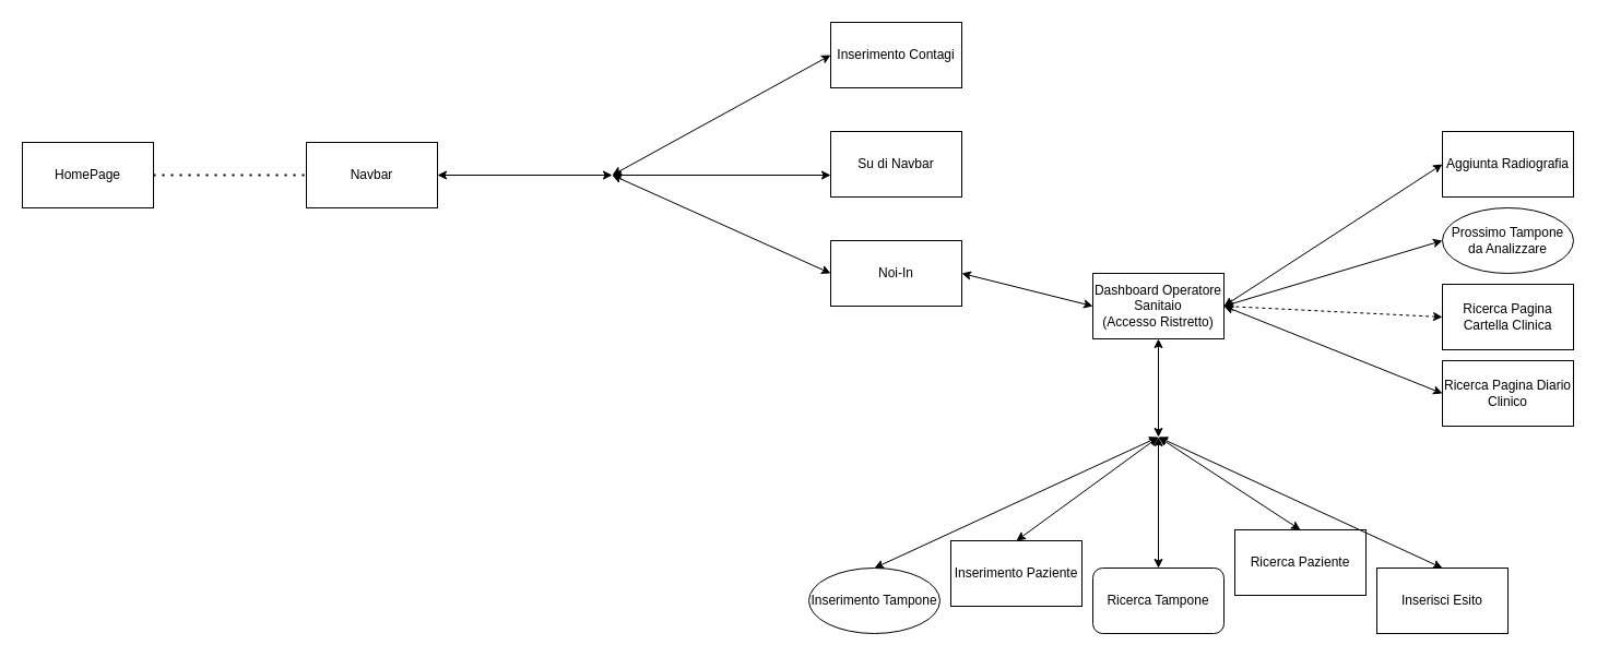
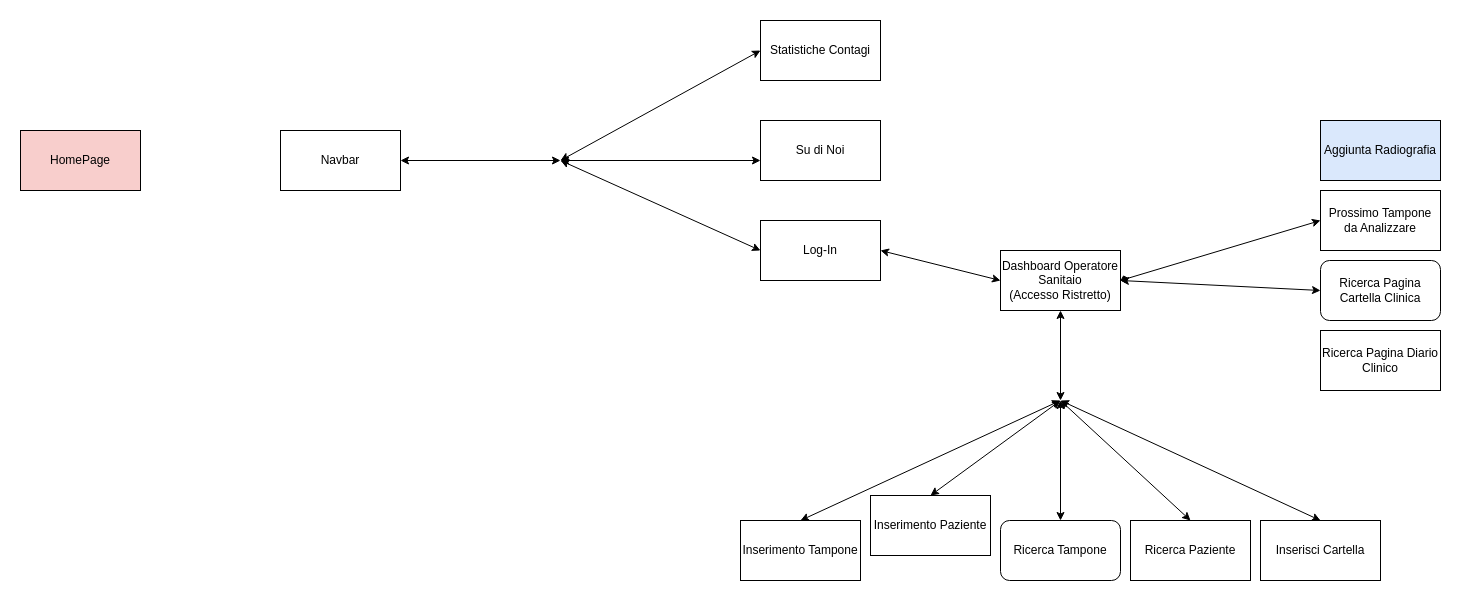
  <mxCell id="0" />
  <mxCell id="1" parent="0" />
  <mxCell id="2" value="Navbar" style="rounded=0;whiteSpace=wrap;html=1;" parent="1" vertex="1"><mxGeometry x="280" y="130" width="120" height="60" as="geometry" /></mxCell>
  <mxCell id="3" value="" style="endArrow=classic;startArrow=classic;html=1;exitX=1;exitY=0.5;exitDx=0;exitDy=0;" parent="1" source="2" edge="1"><mxGeometry width="50" height="50" relative="1" as="geometry"><mxPoint x="800" y="240" as="sourcePoint" /><mxPoint x="560" y="160" as="targetPoint" /></mxGeometry></mxCell>
  <mxCell id="4" value="" style="endArrow=classic;startArrow=classic;html=1;exitX=1;exitY=0.5;exitDx=0;exitDy=0;" parent="1" edge="1"><mxGeometry width="50" height="50" relative="1" as="geometry"><mxPoint x="560" y="160" as="sourcePoint" /><mxPoint x="760" y="50" as="targetPoint" /></mxGeometry></mxCell>
  <mxCell id="5" value="" style="endArrow=classic;startArrow=classic;html=1;exitX=1;exitY=0.5;exitDx=0;exitDy=0;" parent="1" edge="1"><mxGeometry width="50" height="50" relative="1" as="geometry"><mxPoint x="560" y="160" as="sourcePoint" /><mxPoint x="760" y="160" as="targetPoint" /></mxGeometry></mxCell>
  <mxCell id="6" value="" style="endArrow=classic;startArrow=classic;html=1;exitX=1;exitY=0.5;exitDx=0;exitDy=0;" parent="1" edge="1"><mxGeometry width="50" height="50" relative="1" as="geometry"><mxPoint x="560" y="160" as="sourcePoint" /><mxPoint x="760" y="250" as="targetPoint" /></mxGeometry></mxCell>
- <mxCell id="7" value="Inserimento Contagi" style="rounded=0;whiteSpace=wrap;html=1;" parent="1" vertex="1"><mxGeometry x="760" y="20" width="120" height="60" as="geometry" /></mxCell>
- <mxCell id="8" value="Su di Navbar" style="rounded=0;whiteSpace=wrap;html=1;" parent="1" vertex="1"><mxGeometry x="760" y="120" width="120" height="60" as="geometry" /></mxCell>
- <mxCell id="9" value="Noi-In" style="rounded=0;whiteSpace=wrap;html=1;" parent="1" vertex="1"><mxGeometry x="760" y="220" width="120" height="60" as="geometry" /></mxCell>
- <mxCell id="10" value="HomePage" style="rounded=0;whiteSpace=wrap;html=1;" parent="1" vertex="1"><mxGeometry x="20" y="130" width="120" height="60" as="geometry" /></mxCell>
- <mxCell id="11" value="" style="endArrow=none;dashed=1;html=1;dashPattern=1 3;strokeWidth=2;exitX=1;exitY=0.5;exitDx=0;exitDy=0;entryX=0;entryY=0.5;entryDx=0;entryDy=0;" parent="1" source="10" target="2" edge="1"><mxGeometry width="50" height="50" relative="1" as="geometry"><mxPoint x="360" y="230" as="sourcePoint" /><mxPoint x="410" y="180" as="targetPoint" /></mxGeometry></mxCell>
+ <mxCell id="7" value="Statistiche Contagi" style="rounded=0;whiteSpace=wrap;html=1;" parent="1" vertex="1"><mxGeometry x="760" y="20" width="120" height="60" as="geometry" /></mxCell>
+ <mxCell id="8" value="Su di Noi" style="rounded=0;whiteSpace=wrap;html=1;" parent="1" vertex="1"><mxGeometry x="760" y="120" width="120" height="60" as="geometry" /></mxCell>
+ <mxCell id="9" value="Log-In" style="rounded=0;whiteSpace=wrap;html=1;" parent="1" vertex="1"><mxGeometry x="760" y="220" width="120" height="60" as="geometry" /></mxCell>
+ <mxCell id="10" value="HomePage" style="rounded=0;whiteSpace=wrap;html=1;fillColor=#f8cecc;" parent="1" vertex="1"><mxGeometry x="20" y="130" width="120" height="60" as="geometry" /></mxCell>
  <mxCell id="12" value="" style="endArrow=classic;startArrow=classic;html=1;exitX=1;exitY=0.5;exitDx=0;exitDy=0;" parent="1" source="9" edge="1"><mxGeometry width="50" height="50" relative="1" as="geometry"><mxPoint x="930" y="290" as="sourcePoint" /><mxPoint x="1000" y="280" as="targetPoint" /></mxGeometry></mxCell>
  <mxCell id="13" value="Dashboard Operatore Sanitaio&lt;br&gt;(Accesso Ristretto)" style="rounded=0;whiteSpace=wrap;html=1;" parent="1" vertex="1"><mxGeometry x="1000" y="250" width="120" height="60" as="geometry" /></mxCell>
  <mxCell id="14" value="" style="endArrow=classic;startArrow=classic;html=1;exitX=0.5;exitY=1;exitDx=0;exitDy=0;" parent="1" source="13" edge="1"><mxGeometry width="50" height="50" relative="1" as="geometry"><mxPoint x="1070" y="340" as="sourcePoint" /><mxPoint x="1060" y="400" as="targetPoint" /></mxGeometry></mxCell>
  <mxCell id="15" value="" style="endArrow=classic;startArrow=classic;html=1;exitX=0.5;exitY=0;exitDx=0;exitDy=0;" parent="1" source="16" edge="1"><mxGeometry width="50" height="50" relative="1" as="geometry"><mxPoint x="860" y="510" as="sourcePoint" /><mxPoint x="1060" y="400" as="targetPoint" /></mxGeometry></mxCell>
- <mxCell id="16" value="Inserimento Tampone" style="ellipse;whiteSpace=wrap;html=1;" parent="1" vertex="1"><mxGeometry x="740" y="520" width="120" height="60" as="geometry" /></mxCell>
+ <mxCell id="16" value="Inserimento Tampone" style="rounded=0;whiteSpace=wrap;html=1;" parent="1" vertex="1"><mxGeometry x="740" y="520" width="120" height="60" as="geometry" /></mxCell>
  <mxCell id="17" value="" style="endArrow=classic;startArrow=classic;html=1;exitX=0.5;exitY=0;exitDx=0;exitDy=0;" parent="1" source="18" edge="1"><mxGeometry width="50" height="50" relative="1" as="geometry"><mxPoint x="950" y="520" as="sourcePoint" /><mxPoint x="1060" y="400" as="targetPoint" /></mxGeometry></mxCell>
  <mxCell id="18" value="Inserimento Paziente" style="rounded=0;whiteSpace=wrap;html=1;" parent="1" vertex="1"><mxGeometry x="870" y="495" width="120" height="60" as="geometry" /></mxCell>
  <mxCell id="19" value="Ricerca Tampone" style="whiteSpace=wrap;html=1;rounded=1;" parent="1" vertex="1"><mxGeometry x="1000" y="520" width="120" height="60" as="geometry" /></mxCell>
- <mxCell id="20" value="Ricerca Paziente" style="rounded=0;whiteSpace=wrap;html=1;" parent="1" vertex="1"><mxGeometry x="1130" y="485" width="120" height="60" as="geometry" /></mxCell>
- <mxCell id="21" value="Aggiunta Radiografia" style="rounded=0;whiteSpace=wrap;html=1;" parent="1" vertex="1"><mxGeometry x="1320" y="120" width="120" height="60" as="geometry" /></mxCell>
- <mxCell id="22" value="Prossimo Tampone da Analizzare" style="ellipse;whiteSpace=wrap;html=1;" parent="1" vertex="1"><mxGeometry x="1320" y="190" width="120" height="60" as="geometry" /></mxCell>
- <mxCell id="23" value="Ricerca Pagina Cartella Clinica" style="rounded=0;whiteSpace=wrap;html=1;" parent="1" vertex="1"><mxGeometry x="1320" y="260" width="120" height="60" as="geometry" /></mxCell>
+ <mxCell id="20" value="Ricerca Paziente" style="rounded=0;whiteSpace=wrap;html=1;" parent="1" vertex="1"><mxGeometry x="1130" y="520" width="120" height="60" as="geometry" /></mxCell>
+ <mxCell id="21" value="Aggiunta Radiografia" style="rounded=0;whiteSpace=wrap;html=1;fillColor=#dae8fc;" parent="1" vertex="1"><mxGeometry x="1320" y="120" width="120" height="60" as="geometry" /></mxCell>
+ <mxCell id="22" value="Prossimo Tampone da Analizzare" style="rounded=0;whiteSpace=wrap;html=1;" parent="1" vertex="1"><mxGeometry x="1320" y="190" width="120" height="60" as="geometry" /></mxCell>
+ <mxCell id="23" value="Ricerca Pagina Cartella Clinica" style="whiteSpace=wrap;html=1;rounded=1;" parent="1" vertex="1"><mxGeometry x="1320" y="260" width="120" height="60" as="geometry" /></mxCell>
  <mxCell id="24" value="Ricerca Pagina Diario Clinico" style="rounded=0;whiteSpace=wrap;html=1;" parent="1" vertex="1"><mxGeometry x="1320" y="330" width="120" height="60" as="geometry" /></mxCell>
  <mxCell id="25" value="" style="endArrow=classic;startArrow=classic;html=1;exitX=0.5;exitY=0;exitDx=0;exitDy=0;" parent="1" source="19" edge="1"><mxGeometry width="50" height="50" relative="1" as="geometry"><mxPoint x="1060" y="450" as="sourcePoint" /><mxPoint x="1060" y="400" as="targetPoint" /></mxGeometry></mxCell>
  <mxCell id="26" value="" style="endArrow=classic;startArrow=classic;html=1;exitX=0.5;exitY=0;exitDx=0;exitDy=0;" parent="1" source="20" edge="1"><mxGeometry width="50" height="50" relative="1" as="geometry"><mxPoint x="1200" y="450" as="sourcePoint" /><mxPoint x="1060" y="400" as="targetPoint" /></mxGeometry></mxCell>
- <mxCell id="27" value="" style="endArrow=classic;startArrow=classic;html=1;exitX=0;exitY=0.5;exitDx=0;exitDy=0;entryX=1;entryY=0.5;entryDx=0;entryDy=0;" parent="1" source="21" target="13" edge="1"><mxGeometry width="50" height="50" relative="1" as="geometry"><mxPoint x="1240" y="260" as="sourcePoint" /><mxPoint x="1240" y="350" as="targetPoint" /></mxGeometry></mxCell>
- <mxCell id="28" value="" style="endArrow=classic;startArrow=classic;html=1;exitX=0;exitY=0.5;exitDx=0;exitDy=0;entryX=1;entryY=0.5;entryDx=0;entryDy=0;" parent="1" source="22" target="13" edge="1"><mxGeometry width="50" height="50" relative="1" as="geometry"><mxPoint x="1320" y="215" as="sourcePoint" /><mxPoint x="1120" y="345" as="targetPoint" /></mxGeometry></mxCell>
- <mxCell id="29" value="" style="endArrow=classic;startArrow=classic;html=1;exitX=0;exitY=0.5;exitDx=0;exitDy=0;entryX=1;entryY=0.5;entryDx=0;entryDy=0;dashed=1;" parent="1" source="23" target="13" edge="1"><mxGeometry width="50" height="50" relative="1" as="geometry"><mxPoint x="1240" y="270" as="sourcePoint" /><mxPoint x="1040" y="330" as="targetPoint" /></mxGeometry></mxCell>
- <mxCell id="30" value="" style="endArrow=classic;startArrow=classic;html=1;exitX=0;exitY=0.5;exitDx=0;exitDy=0;entryX=1;entryY=0.5;entryDx=0;entryDy=0;" parent="1" source="24" target="13" edge="1"><mxGeometry width="50" height="50" relative="1" as="geometry"><mxPoint x="1200" y="330" as="sourcePoint" /><mxPoint x="1000" y="320" as="targetPoint" /></mxGeometry></mxCell>
- <mxCell id="31" value="Inserisci Esito" style="rounded=0;whiteSpace=wrap;html=1;" vertex="1" parent="1"><mxGeometry x="1260" y="520" width="120" height="60" as="geometry" /></mxCell>
+ <mxCell id="28" value="" style="endArrow=diamond;startArrow=classic;html=1;exitX=0;exitY=0.5;exitDx=0;exitDy=0;entryX=1;entryY=0.5;entryDx=0;entryDy=0;" parent="1" source="22" target="13" edge="1"><mxGeometry width="50" height="50" relative="1" as="geometry"><mxPoint x="1320" y="215" as="sourcePoint" /><mxPoint x="1120" y="345" as="targetPoint" /></mxGeometry></mxCell>
+ <mxCell id="29" value="" style="endArrow=classic;startArrow=classic;html=1;exitX=0;exitY=0.5;exitDx=0;exitDy=0;entryX=1;entryY=0.5;entryDx=0;entryDy=0;" parent="1" source="23" target="13" edge="1"><mxGeometry width="50" height="50" relative="1" as="geometry"><mxPoint x="1240" y="270" as="sourcePoint" /><mxPoint x="1040" y="330" as="targetPoint" /></mxGeometry></mxCell>
+ <mxCell id="31" value="Inserisci Cartella" style="rounded=0;whiteSpace=wrap;html=1;" vertex="1" parent="1"><mxGeometry x="1260" y="520" width="120" height="60" as="geometry" /></mxCell>
  <mxCell id="32" value="" style="endArrow=classic;startArrow=classic;html=1;exitX=0.5;exitY=0;exitDx=0;exitDy=0;" edge="1" parent="1"><mxGeometry width="50" height="50" relative="1" as="geometry"><mxPoint x="1320" y="520" as="sourcePoint" /><mxPoint x="1060" y="400" as="targetPoint" /></mxGeometry></mxCell>
